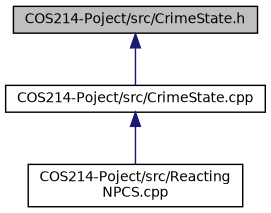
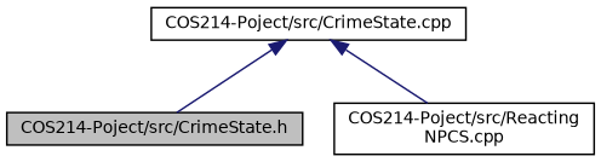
  digraph {
    node [color=black fillcolor=white fontname=Helvetica fontsize=10 shape=record style=filled]
    edge [color=midnightblue dir=back fontname=Helvetica fontsize=10 labelfontname=Helvetica labelfontsize=10 style=solid]
    n1 [fillcolor=grey75 fontcolor=black height=0.2 label="COS214-Poject/src/CrimeState.h" width=0.4]
    n2 [height=0.2 label="COS214-Poject/src/CrimeState.cpp" width=0.4]
    n3 [height=0.2 label="COS214-Poject/src/Reacting\lNPCS.cpp" width=0.4]
-   n1 -> n2
+   n2 -> n1
    n2 -> n3
  }
